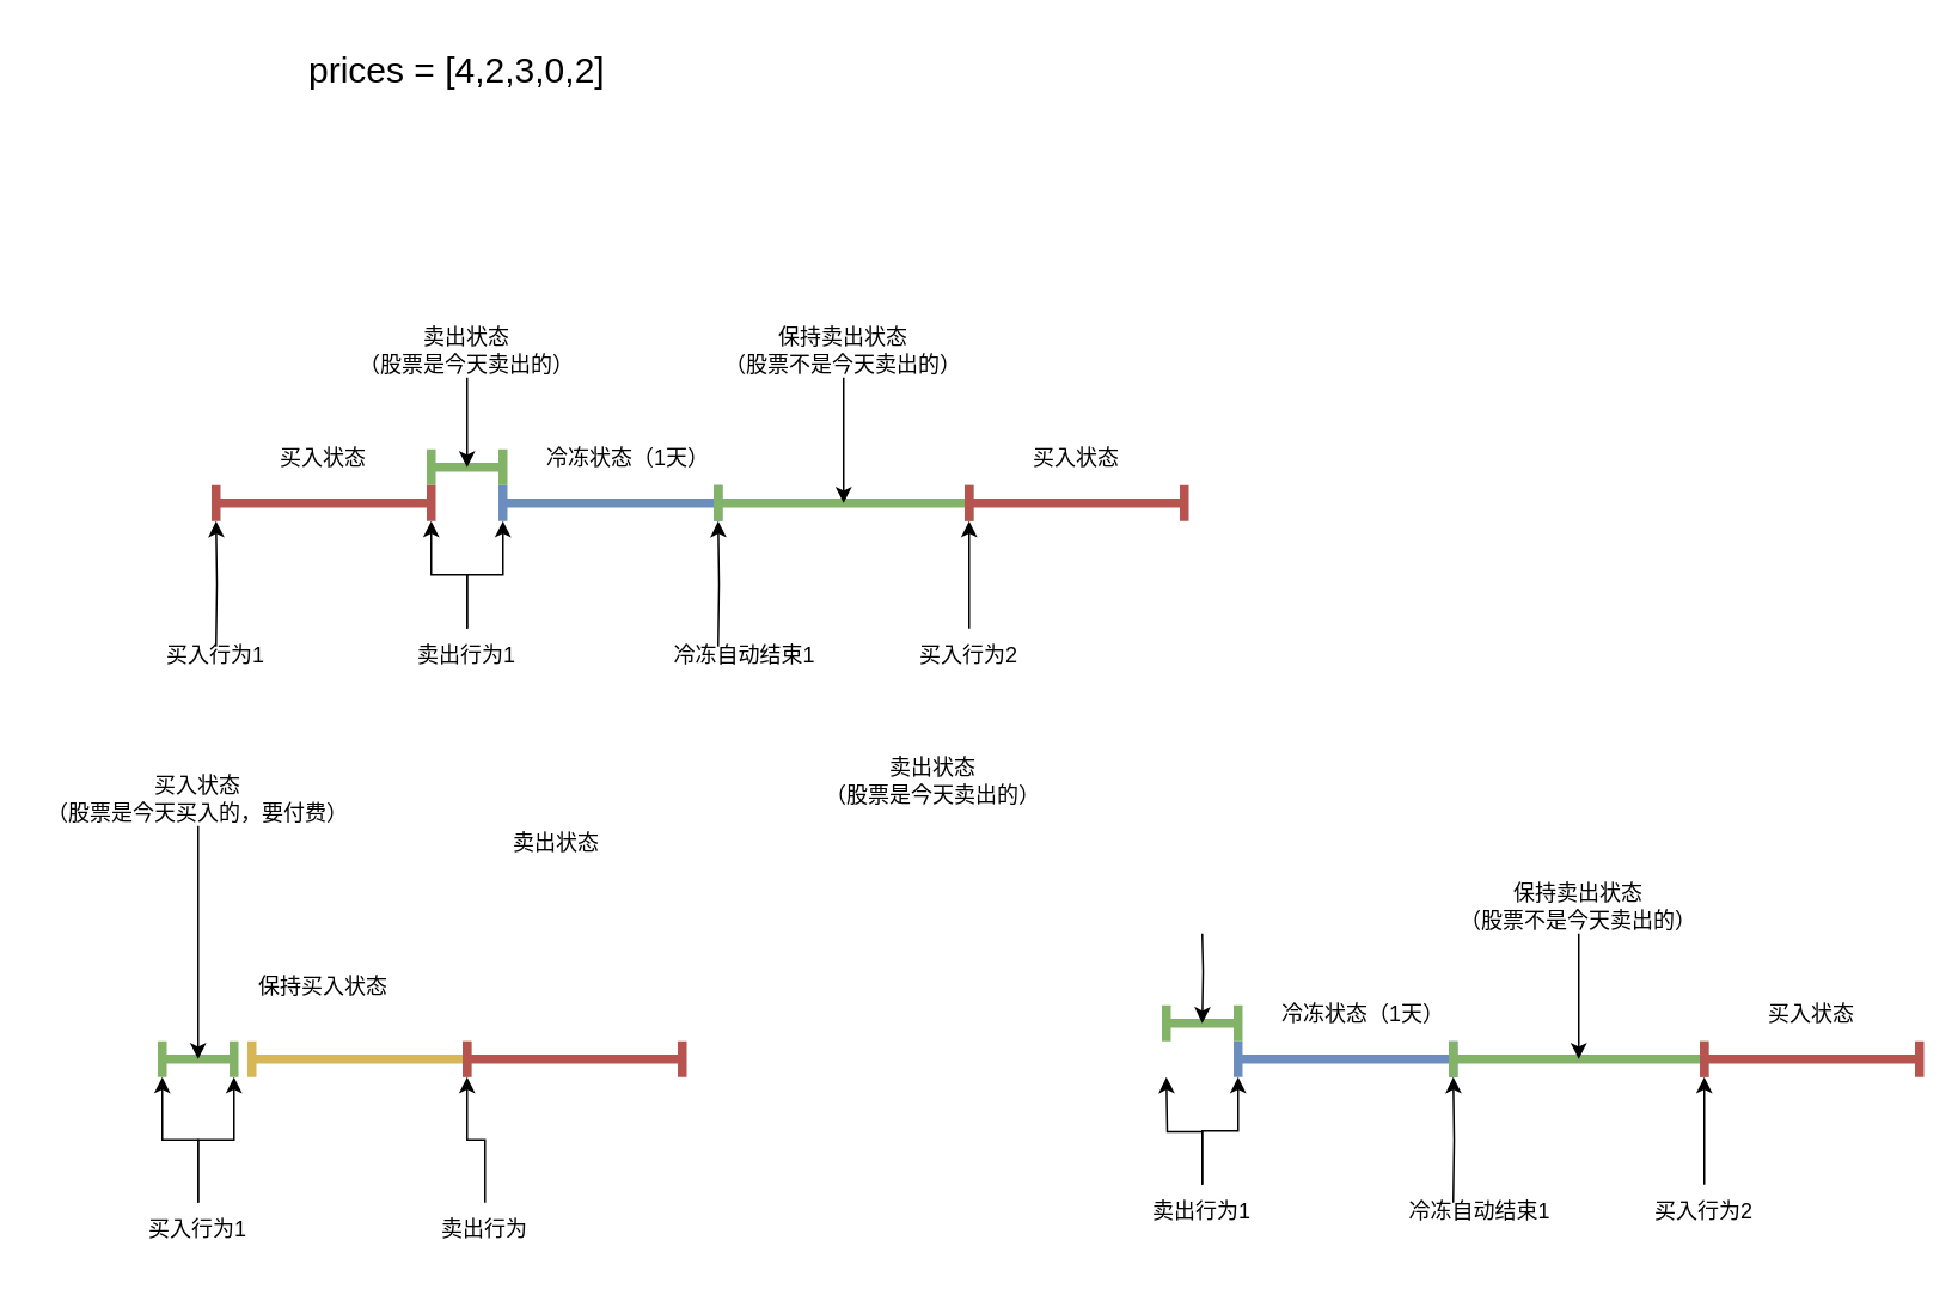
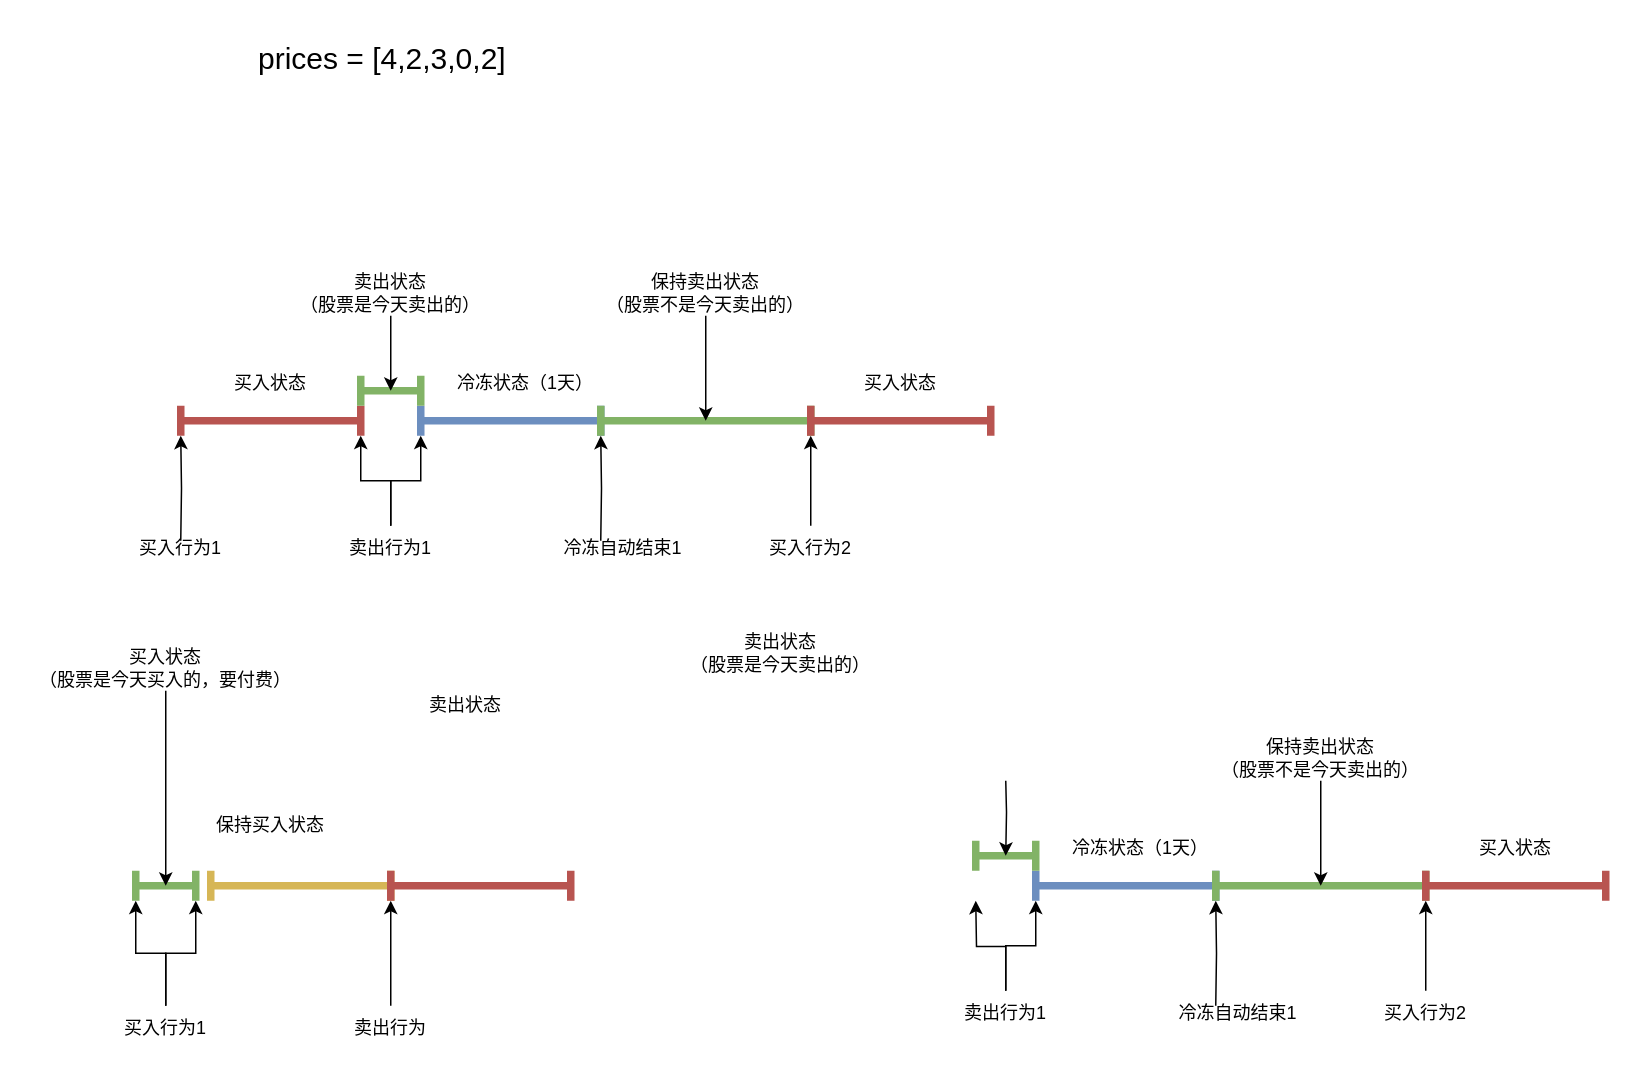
  <mxCell id="0" />
  <mxCell id="1" parent="0" />
  <mxCell id="2" value="prices = [4,2,3,0,2]" style="text;whiteSpace=wrap;html=1;fontSize=20;" vertex="1" parent="1"><mxGeometry x="170" y="20" width="170" height="60" as="geometry" /></mxCell>
  <mxCell id="3" value="" style="shape=crossbar;whiteSpace=wrap;html=1;rounded=1;fillColor=#f8cecc;strokeColor=#b85450;strokeWidth=5;" vertex="1" parent="1"><mxGeometry x="120" y="270" width="120" height="20" as="geometry" /></mxCell>
  <mxCell id="4" value="买入行为1" style="text;html=1;align=center;verticalAlign=middle;whiteSpace=wrap;rounded=0;" vertex="1" parent="1"><mxGeometry x="90" y="350" width="60" height="30" as="geometry" /></mxCell>
  <mxCell id="5" style="edgeStyle=orthogonalEdgeStyle;rounded=0;orthogonalLoop=1;jettySize=auto;html=1;entryX=0;entryY=1;entryDx=0;entryDy=0;entryPerimeter=0;" edge="1" parent="1" target="3"><mxGeometry relative="1" as="geometry"><mxPoint x="120" y="360" as="sourcePoint" /></mxGeometry></mxCell>
  <mxCell id="6" value="卖出行为1" style="text;html=1;align=center;verticalAlign=middle;whiteSpace=wrap;rounded=0;" vertex="1" parent="1"><mxGeometry x="230" y="350" width="60" height="30" as="geometry" /></mxCell>
  <mxCell id="7" style="edgeStyle=orthogonalEdgeStyle;rounded=0;orthogonalLoop=1;jettySize=auto;html=1;entryX=1;entryY=1;entryDx=0;entryDy=0;entryPerimeter=0;" edge="1" parent="1" source="6" target="3"><mxGeometry relative="1" as="geometry"><mxPoint x="240" y="360" as="sourcePoint" /></mxGeometry></mxCell>
  <mxCell id="8" value="买入状态" style="text;html=1;align=center;verticalAlign=middle;whiteSpace=wrap;rounded=0;" vertex="1" parent="1"><mxGeometry x="150" y="240" width="60" height="30" as="geometry" /></mxCell>
  <mxCell id="9" value="" style="shape=crossbar;whiteSpace=wrap;html=1;rounded=1;fillColor=#dae8fc;strokeColor=#6c8ebf;strokeWidth=5;" vertex="1" parent="1"><mxGeometry x="280" y="270" width="120" height="20" as="geometry" /></mxCell>
  <mxCell id="10" style="edgeStyle=orthogonalEdgeStyle;rounded=0;orthogonalLoop=1;jettySize=auto;html=1;entryX=1;entryY=1;entryDx=0;entryDy=0;entryPerimeter=0;" edge="1" parent="1" target="9"><mxGeometry relative="1" as="geometry"><mxPoint x="400" y="360" as="sourcePoint" /></mxGeometry></mxCell>
  <mxCell id="11" value="冷冻状态（1天）" style="text;html=1;align=center;verticalAlign=middle;whiteSpace=wrap;rounded=0;" vertex="1" parent="1"><mxGeometry x="300" y="240" width="100" height="30" as="geometry" /></mxCell>
  <mxCell id="12" value="" style="shape=crossbar;whiteSpace=wrap;html=1;rounded=1;fillColor=#d5e8d4;strokeColor=#82b366;strokeWidth=5;" vertex="1" parent="1"><mxGeometry x="400" y="270" width="140" height="20" as="geometry" /></mxCell>
  <mxCell id="13" value="买入行为2" style="text;html=1;align=center;verticalAlign=middle;whiteSpace=wrap;rounded=0;" vertex="1" parent="1"><mxGeometry x="510" y="350" width="60" height="30" as="geometry" /></mxCell>
  <mxCell id="14" value="保持卖出状态&lt;br&gt;（股票不是今天卖出的）" style="text;html=1;align=center;verticalAlign=middle;whiteSpace=wrap;rounded=0;" vertex="1" parent="1"><mxGeometry x="400" y="180" width="140" height="30" as="geometry" /></mxCell>
  <mxCell id="15" style="edgeStyle=orthogonalEdgeStyle;rounded=0;orthogonalLoop=1;jettySize=auto;html=1;entryX=1;entryY=1;entryDx=0;entryDy=0;entryPerimeter=0;" edge="1" parent="1" source="13" target="12"><mxGeometry relative="1" as="geometry" /></mxCell>
  <mxCell id="16" style="edgeStyle=orthogonalEdgeStyle;rounded=0;orthogonalLoop=1;jettySize=auto;html=1;entryX=0;entryY=1;entryDx=0;entryDy=0;entryPerimeter=0;" edge="1" parent="1" source="6" target="9"><mxGeometry relative="1" as="geometry" /></mxCell>
  <mxCell id="17" value="冷冻自动结束1" style="text;html=1;align=center;verticalAlign=middle;whiteSpace=wrap;rounded=0;" vertex="1" parent="1"><mxGeometry x="370" y="350" width="90" height="30" as="geometry" /></mxCell>
  <mxCell id="18" value="" style="shape=crossbar;whiteSpace=wrap;html=1;rounded=1;fillColor=#d5e8d4;strokeColor=#82b366;strokeWidth=5;" vertex="1" parent="1"><mxGeometry x="240" y="250" width="40" height="20" as="geometry" /></mxCell>
  <mxCell id="19" value="" style="shape=crossbar;whiteSpace=wrap;html=1;rounded=1;fillColor=#f8cecc;strokeColor=#b85450;strokeWidth=5;" vertex="1" parent="1"><mxGeometry x="540" y="270" width="120" height="20" as="geometry" /></mxCell>
  <mxCell id="20" value="买入状态" style="text;html=1;align=center;verticalAlign=middle;whiteSpace=wrap;rounded=0;" vertex="1" parent="1"><mxGeometry x="570" y="240" width="60" height="30" as="geometry" /></mxCell>
  <mxCell id="21" value="卖出状态&lt;br&gt;（股票是今天卖出的）" style="text;html=1;align=center;verticalAlign=middle;whiteSpace=wrap;rounded=0;" vertex="1" parent="1"><mxGeometry x="190" y="180" width="140" height="30" as="geometry" /></mxCell>
  <mxCell id="22" style="edgeStyle=orthogonalEdgeStyle;rounded=0;orthogonalLoop=1;jettySize=auto;html=1;entryX=0.5;entryY=0.5;entryDx=0;entryDy=0;entryPerimeter=0;" edge="1" parent="1" source="21" target="18"><mxGeometry relative="1" as="geometry" /></mxCell>
  <mxCell id="23" style="edgeStyle=orthogonalEdgeStyle;rounded=0;orthogonalLoop=1;jettySize=auto;html=1;entryX=0.5;entryY=0.5;entryDx=0;entryDy=0;entryPerimeter=0;" edge="1" parent="1" source="14" target="12"><mxGeometry relative="1" as="geometry" /></mxCell>
  <mxCell id="24" value="" style="shape=crossbar;whiteSpace=wrap;html=1;rounded=1;fillColor=#fff2cc;strokeColor=#d6b656;strokeWidth=5;" vertex="1" parent="1"><mxGeometry x="140" y="580" width="120" height="20" as="geometry" /></mxCell>
  <mxCell id="25" value="买入行为1" style="text;html=1;align=center;verticalAlign=middle;whiteSpace=wrap;rounded=0;" vertex="1" parent="1"><mxGeometry x="80" y="670" width="60" height="30" as="geometry" /></mxCell>
  <mxCell id="26" value="卖出行为1" style="text;html=1;align=center;verticalAlign=middle;whiteSpace=wrap;rounded=0;" vertex="1" parent="1"><mxGeometry x="640" y="660" width="60" height="30" as="geometry" /></mxCell>
  <mxCell id="27" style="edgeStyle=orthogonalEdgeStyle;rounded=0;orthogonalLoop=1;jettySize=auto;html=1;entryX=1;entryY=1;entryDx=0;entryDy=0;entryPerimeter=0;" edge="1" parent="1" source="26"><mxGeometry relative="1" as="geometry"><mxPoint x="650" y="670" as="sourcePoint" /><mxPoint x="650" y="600" as="targetPoint" /></mxGeometry></mxCell>
  <mxCell id="28" value="保持买入状态" style="text;html=1;align=center;verticalAlign=middle;whiteSpace=wrap;rounded=0;" vertex="1" parent="1"><mxGeometry x="140" y="535" width="80" height="30" as="geometry" /></mxCell>
  <mxCell id="29" value="" style="shape=crossbar;whiteSpace=wrap;html=1;rounded=1;fillColor=#dae8fc;strokeColor=#6c8ebf;strokeWidth=5;" vertex="1" parent="1"><mxGeometry x="690" y="580" width="120" height="20" as="geometry" /></mxCell>
  <mxCell id="30" style="edgeStyle=orthogonalEdgeStyle;rounded=0;orthogonalLoop=1;jettySize=auto;html=1;entryX=1;entryY=1;entryDx=0;entryDy=0;entryPerimeter=0;" edge="1" parent="1" target="29"><mxGeometry relative="1" as="geometry"><mxPoint x="810" y="670" as="sourcePoint" /></mxGeometry></mxCell>
  <mxCell id="31" value="冷冻状态（1天）" style="text;html=1;align=center;verticalAlign=middle;whiteSpace=wrap;rounded=0;" vertex="1" parent="1"><mxGeometry x="710" y="550" width="100" height="30" as="geometry" /></mxCell>
  <mxCell id="32" value="" style="shape=crossbar;whiteSpace=wrap;html=1;rounded=1;fillColor=#d5e8d4;strokeColor=#82b366;strokeWidth=5;" vertex="1" parent="1"><mxGeometry x="810" y="580" width="140" height="20" as="geometry" /></mxCell>
  <mxCell id="33" value="买入行为2" style="text;html=1;align=center;verticalAlign=middle;whiteSpace=wrap;rounded=0;" vertex="1" parent="1"><mxGeometry x="920" y="660" width="60" height="30" as="geometry" /></mxCell>
  <mxCell id="34" value="保持卖出状态&lt;br&gt;（股票不是今天卖出的）" style="text;html=1;align=center;verticalAlign=middle;whiteSpace=wrap;rounded=0;" vertex="1" parent="1"><mxGeometry x="810" y="490" width="140" height="30" as="geometry" /></mxCell>
  <mxCell id="35" style="edgeStyle=orthogonalEdgeStyle;rounded=0;orthogonalLoop=1;jettySize=auto;html=1;entryX=1;entryY=1;entryDx=0;entryDy=0;entryPerimeter=0;" edge="1" parent="1" source="33" target="32"><mxGeometry relative="1" as="geometry" /></mxCell>
  <mxCell id="36" style="edgeStyle=orthogonalEdgeStyle;rounded=0;orthogonalLoop=1;jettySize=auto;html=1;entryX=0;entryY=1;entryDx=0;entryDy=0;entryPerimeter=0;" edge="1" parent="1" source="26" target="29"><mxGeometry relative="1" as="geometry" /></mxCell>
  <mxCell id="37" value="冷冻自动结束1" style="text;html=1;align=center;verticalAlign=middle;whiteSpace=wrap;rounded=0;" vertex="1" parent="1"><mxGeometry x="780" y="660" width="90" height="30" as="geometry" /></mxCell>
  <mxCell id="38" value="" style="shape=crossbar;whiteSpace=wrap;html=1;rounded=1;fillColor=#d5e8d4;strokeColor=#82b366;strokeWidth=5;" vertex="1" parent="1"><mxGeometry x="650" y="560" width="40" height="20" as="geometry" /></mxCell>
  <mxCell id="39" value="" style="shape=crossbar;whiteSpace=wrap;html=1;rounded=1;fillColor=#f8cecc;strokeColor=#b85450;strokeWidth=5;" vertex="1" parent="1"><mxGeometry x="950" y="580" width="120" height="20" as="geometry" /></mxCell>
  <mxCell id="40" value="买入状态" style="text;html=1;align=center;verticalAlign=middle;whiteSpace=wrap;rounded=0;" vertex="1" parent="1"><mxGeometry x="980" y="550" width="60" height="30" as="geometry" /></mxCell>
  <mxCell id="41" value="卖出状态&lt;br&gt;（股票是今天卖出的）" style="text;html=1;align=center;verticalAlign=middle;whiteSpace=wrap;rounded=0;" vertex="1" parent="1"><mxGeometry x="450" y="420" width="140" height="30" as="geometry" /></mxCell>
  <mxCell id="42" style="edgeStyle=orthogonalEdgeStyle;rounded=0;orthogonalLoop=1;jettySize=auto;html=1;entryX=0.5;entryY=0.5;entryDx=0;entryDy=0;entryPerimeter=0;" edge="1" parent="1" target="38"><mxGeometry relative="1" as="geometry"><mxPoint x="670" y="520" as="sourcePoint" /></mxGeometry></mxCell>
  <mxCell id="43" style="edgeStyle=orthogonalEdgeStyle;rounded=0;orthogonalLoop=1;jettySize=auto;html=1;entryX=0.5;entryY=0.5;entryDx=0;entryDy=0;entryPerimeter=0;" edge="1" parent="1" source="34" target="32"><mxGeometry relative="1" as="geometry" /></mxCell>
  <mxCell id="44" value="" style="shape=crossbar;whiteSpace=wrap;html=1;rounded=1;fillColor=#d5e8d4;strokeColor=#82b366;strokeWidth=5;" vertex="1" parent="1"><mxGeometry x="90" y="580" width="40" height="20" as="geometry" /></mxCell>
  <mxCell id="45" value="买入状态&lt;br&gt;（股票是今天买入的，要付费）" style="text;html=1;align=center;verticalAlign=middle;whiteSpace=wrap;rounded=0;" vertex="1" parent="1"><mxGeometry x="20" y="430" width="180" height="30" as="geometry" /></mxCell>
  <mxCell id="46" style="edgeStyle=orthogonalEdgeStyle;rounded=0;orthogonalLoop=1;jettySize=auto;html=1;entryX=0.5;entryY=0.5;entryDx=0;entryDy=0;entryPerimeter=0;" edge="1" parent="1" source="45" target="44"><mxGeometry relative="1" as="geometry" /></mxCell>
  <mxCell id="47" value="" style="shape=crossbar;whiteSpace=wrap;html=1;rounded=1;fillColor=#f8cecc;strokeColor=#b85450;strokeWidth=5;" vertex="1" parent="1"><mxGeometry x="260" y="580" width="120" height="20" as="geometry" /></mxCell>
  <mxCell id="48" style="edgeStyle=orthogonalEdgeStyle;rounded=0;orthogonalLoop=1;jettySize=auto;html=1;entryX=0;entryY=1;entryDx=0;entryDy=0;entryPerimeter=0;" edge="1" parent="1" source="25" target="44"><mxGeometry relative="1" as="geometry" /></mxCell>
  <mxCell id="49" style="edgeStyle=orthogonalEdgeStyle;rounded=0;orthogonalLoop=1;jettySize=auto;html=1;entryX=1;entryY=1;entryDx=0;entryDy=0;entryPerimeter=0;" edge="1" parent="1" source="25" target="44"><mxGeometry relative="1" as="geometry" /></mxCell>
- <mxCell id="50" value="卖出行为" style="text;html=1;align=center;verticalAlign=middle;whiteSpace=wrap;rounded=0;" vertex="1" parent="1"><mxGeometry x="240" y="670" width="60" height="30" as="geometry" /></mxCell>
+ <mxCell id="50" value="卖出行为" style="text;html=1;align=center;verticalAlign=middle;whiteSpace=wrap;rounded=0;" vertex="1" parent="1"><mxGeometry x="230" y="670" width="60" height="30" as="geometry" /></mxCell>
  <mxCell id="51" style="edgeStyle=orthogonalEdgeStyle;rounded=0;orthogonalLoop=1;jettySize=auto;html=1;entryX=0;entryY=1;entryDx=0;entryDy=0;entryPerimeter=0;" edge="1" parent="1" source="50" target="47"><mxGeometry relative="1" as="geometry" /></mxCell>
  <mxCell id="52" value="卖出状态" style="text;html=1;align=center;verticalAlign=middle;whiteSpace=wrap;rounded=0;" vertex="1" parent="1"><mxGeometry x="270" y="455" width="80" height="30" as="geometry" /></mxCell>
